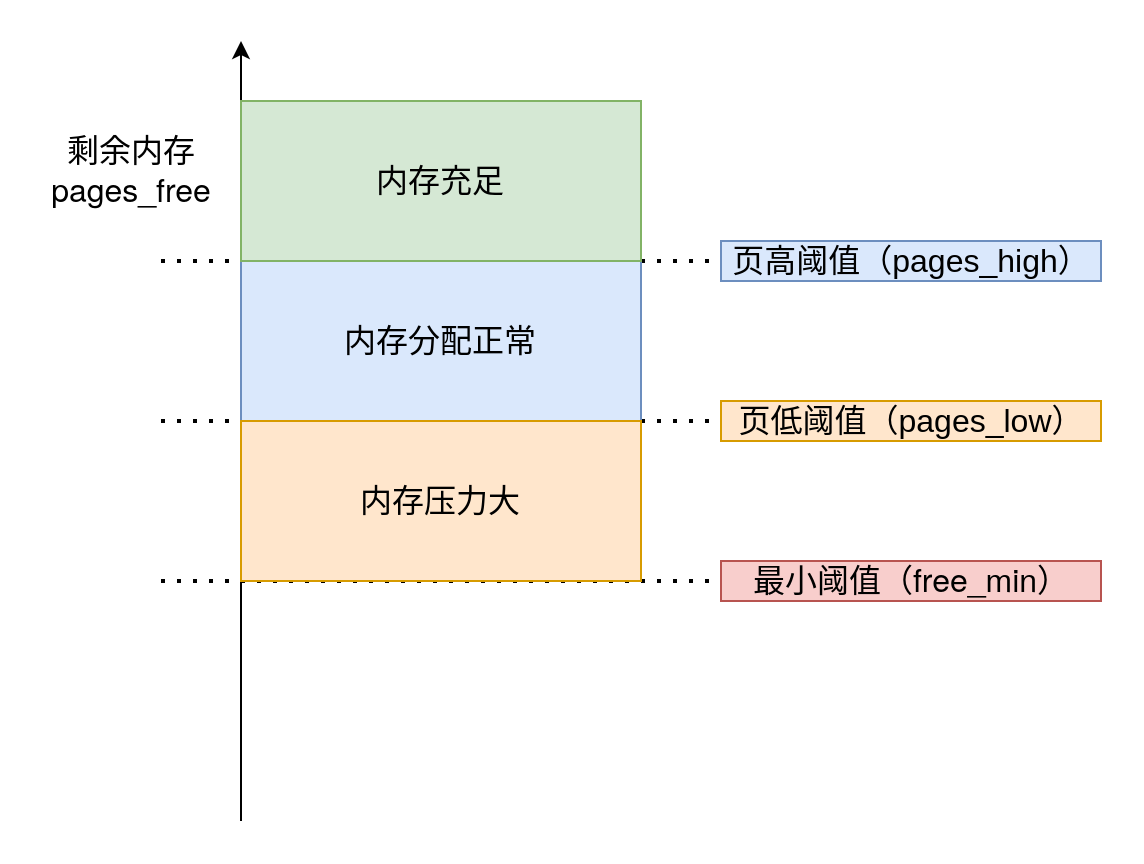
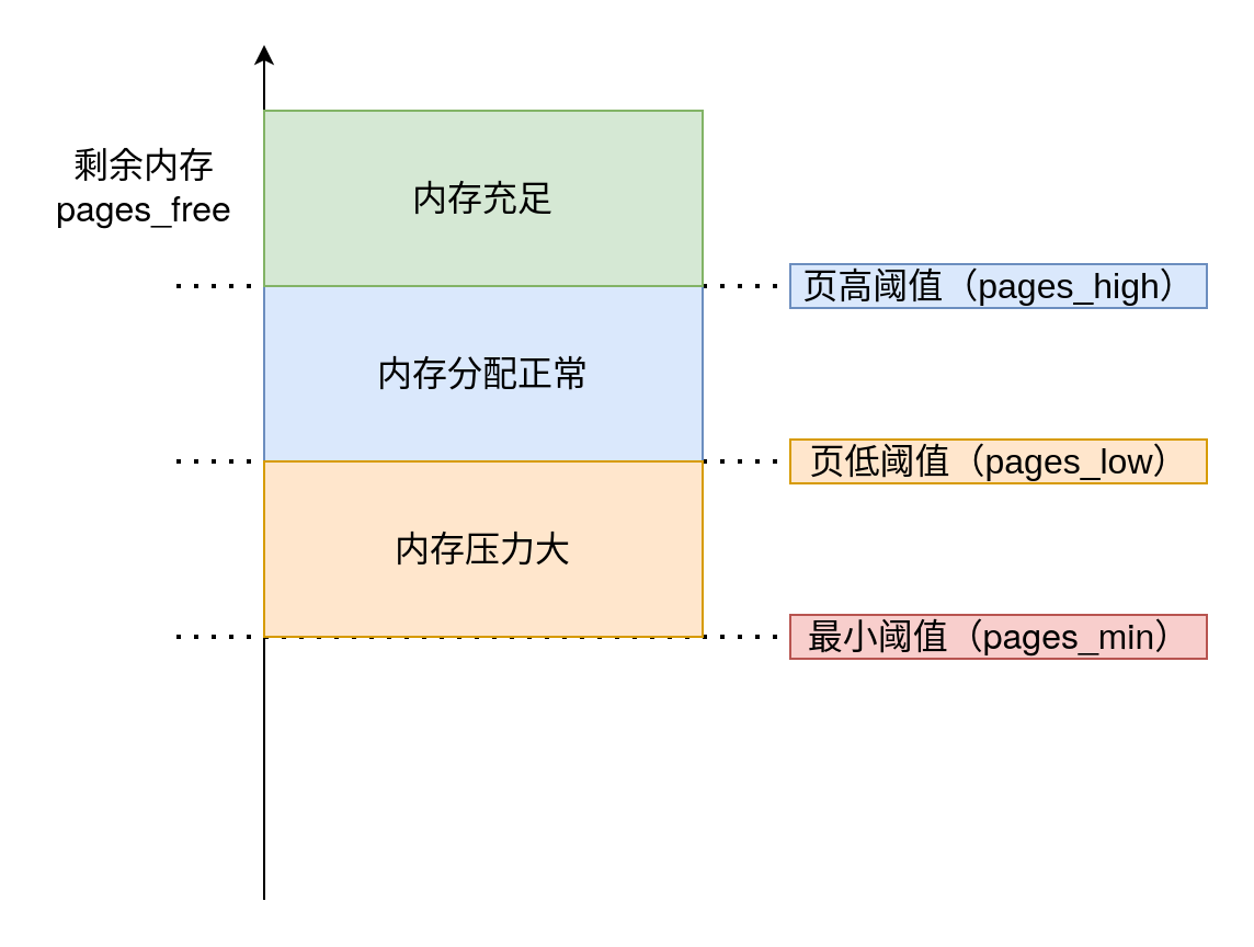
  <mxCell id="0" />
  <mxCell id="1" parent="0" />
  <mxCell id="2" value="" style="endArrow=classic;html=1;rounded=0;" edge="1" parent="1"><mxGeometry width="50" height="50" relative="1" as="geometry"><mxPoint x="120" y="410" as="sourcePoint" /><mxPoint x="120" y="20" as="targetPoint" /></mxGeometry></mxCell>
  <mxCell id="3" value="剩余内存&lt;br style=&quot;font-size: 16px;&quot;&gt;&lt;span style=&quot;caret-color: rgb(184, 191, 198); font-family: &amp;quot;Helvetica Neue&amp;quot;, Helvetica, Arial, sans-serif; font-size: 16px; orphans: 4; text-align: left; text-size-adjust: auto;&quot;&gt;pages_free&lt;/span&gt;" style="text;html=1;align=center;verticalAlign=middle;resizable=0;points=[];autosize=1;strokeColor=none;fillColor=none;fontSize=16;labelBackgroundColor=none;fontColor=default;" vertex="1" parent="1"><mxGeometry x="20" y="65" width="90" height="40" as="geometry" /></mxCell>
  <mxCell id="4" value="" style="endArrow=none;dashed=1;html=1;dashPattern=1 3;strokeWidth=2;rounded=0;fontSize=16;fontColor=default;" edge="1" parent="1"><mxGeometry width="50" height="50" relative="1" as="geometry"><mxPoint x="80" y="130" as="sourcePoint" /><mxPoint x="360" y="130" as="targetPoint" /></mxGeometry></mxCell>
  <mxCell id="5" value="" style="endArrow=none;dashed=1;html=1;dashPattern=1 3;strokeWidth=2;rounded=0;fontSize=16;fontColor=default;" edge="1" parent="1"><mxGeometry width="50" height="50" relative="1" as="geometry"><mxPoint x="80" y="210" as="sourcePoint" /><mxPoint x="360" y="210" as="targetPoint" /></mxGeometry></mxCell>
  <mxCell id="6" value="" style="endArrow=none;dashed=1;html=1;dashPattern=1 3;strokeWidth=2;rounded=0;fontSize=16;fontColor=default;" edge="1" parent="1"><mxGeometry width="50" height="50" relative="1" as="geometry"><mxPoint x="80" y="290" as="sourcePoint" /><mxPoint x="360" y="290" as="targetPoint" /></mxGeometry></mxCell>
  <mxCell id="7" value="页高阈值（pages_high）" style="text;html=1;align=center;verticalAlign=middle;resizable=0;points=[];autosize=1;strokeColor=#6c8ebf;fillColor=#dae8fc;fontSize=16;" vertex="1" parent="1"><mxGeometry x="360" y="120" width="190" height="20" as="geometry" /></mxCell>
  <mxCell id="8" value="页低阈值（pages_low）" style="text;html=1;align=center;verticalAlign=middle;resizable=0;points=[];autosize=1;strokeColor=#d79b00;fillColor=#ffe6cc;fontSize=16;" vertex="1" parent="1"><mxGeometry x="360" y="200" width="190" height="20" as="geometry" /></mxCell>
- <mxCell id="9" value="&lt;span style=&quot;caret-color: rgb(184, 191, 198); font-family: &amp;quot;Helvetica Neue&amp;quot;, Helvetica, Arial, sans-serif; orphans: 4; text-align: left; text-size-adjust: auto;&quot;&gt;最小阈值（free_min）&lt;/span&gt;" style="text;html=1;align=center;verticalAlign=middle;resizable=0;points=[];autosize=1;strokeColor=#b85450;fillColor=#f8cecc;fontSize=16;labelBackgroundColor=none;" vertex="1" parent="1"><mxGeometry x="360" y="280" width="190" height="20" as="geometry" /></mxCell>
+ <mxCell id="9" value="&lt;span style=&quot;caret-color: rgb(184, 191, 198); font-family: &amp;quot;Helvetica Neue&amp;quot;, Helvetica, Arial, sans-serif; orphans: 4; text-align: left; text-size-adjust: auto;&quot;&gt;最小阈值（pages_min）&lt;/span&gt;" style="text;html=1;align=center;verticalAlign=middle;resizable=0;points=[];autosize=1;strokeColor=#b85450;fillColor=#f8cecc;fontSize=16;labelBackgroundColor=none;" vertex="1" parent="1"><mxGeometry x="360" y="280" width="190" height="20" as="geometry" /></mxCell>
  <mxCell id="10" value="内存分配正常" style="rounded=0;whiteSpace=wrap;html=1;labelBackgroundColor=none;fontSize=16;fillColor=#dae8fc;strokeColor=#6c8ebf;" vertex="1" parent="1"><mxGeometry x="120" y="130" width="200" height="80" as="geometry" /></mxCell>
  <mxCell id="11" value="内存充足" style="rounded=0;whiteSpace=wrap;html=1;labelBackgroundColor=none;fontSize=16;fillColor=#d5e8d4;strokeColor=#82b366;" vertex="1" parent="1"><mxGeometry x="120" y="50" width="200" height="80" as="geometry" /></mxCell>
  <mxCell id="12" value="内存压力大" style="rounded=0;whiteSpace=wrap;html=1;labelBackgroundColor=none;fontSize=16;fillColor=#ffe6cc;strokeColor=#d79b00;" vertex="1" parent="1"><mxGeometry x="120" y="210" width="200" height="80" as="geometry" /></mxCell>
